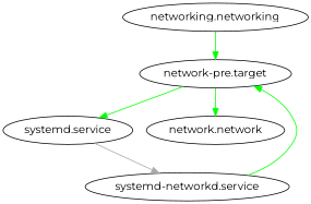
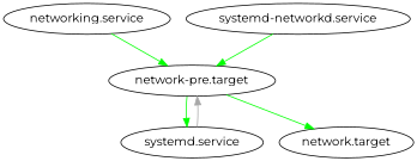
  digraph {
    fontname=Montserrat
    node [fontname=Montserrat]
    edge [color=green fontname=Montserrat]
-   "networking.service" [label="networking.networking"]
+   "networking.service"
    "network-pre.target"
    n3 [label="systemd.service"]
-   "network.target" [label="network.network"]
+   "network.target"
    "systemd-networkd.service"
    "networking.service" -> "network-pre.target"
    "network-pre.target" -> n3
    "network-pre.target" -> "network.target"
-   n3 -> "systemd-networkd.service" [color=grey66]
+   n3 -> "network-pre.target" [color=grey66]
    "systemd-networkd.service" -> "network-pre.target"
  }
